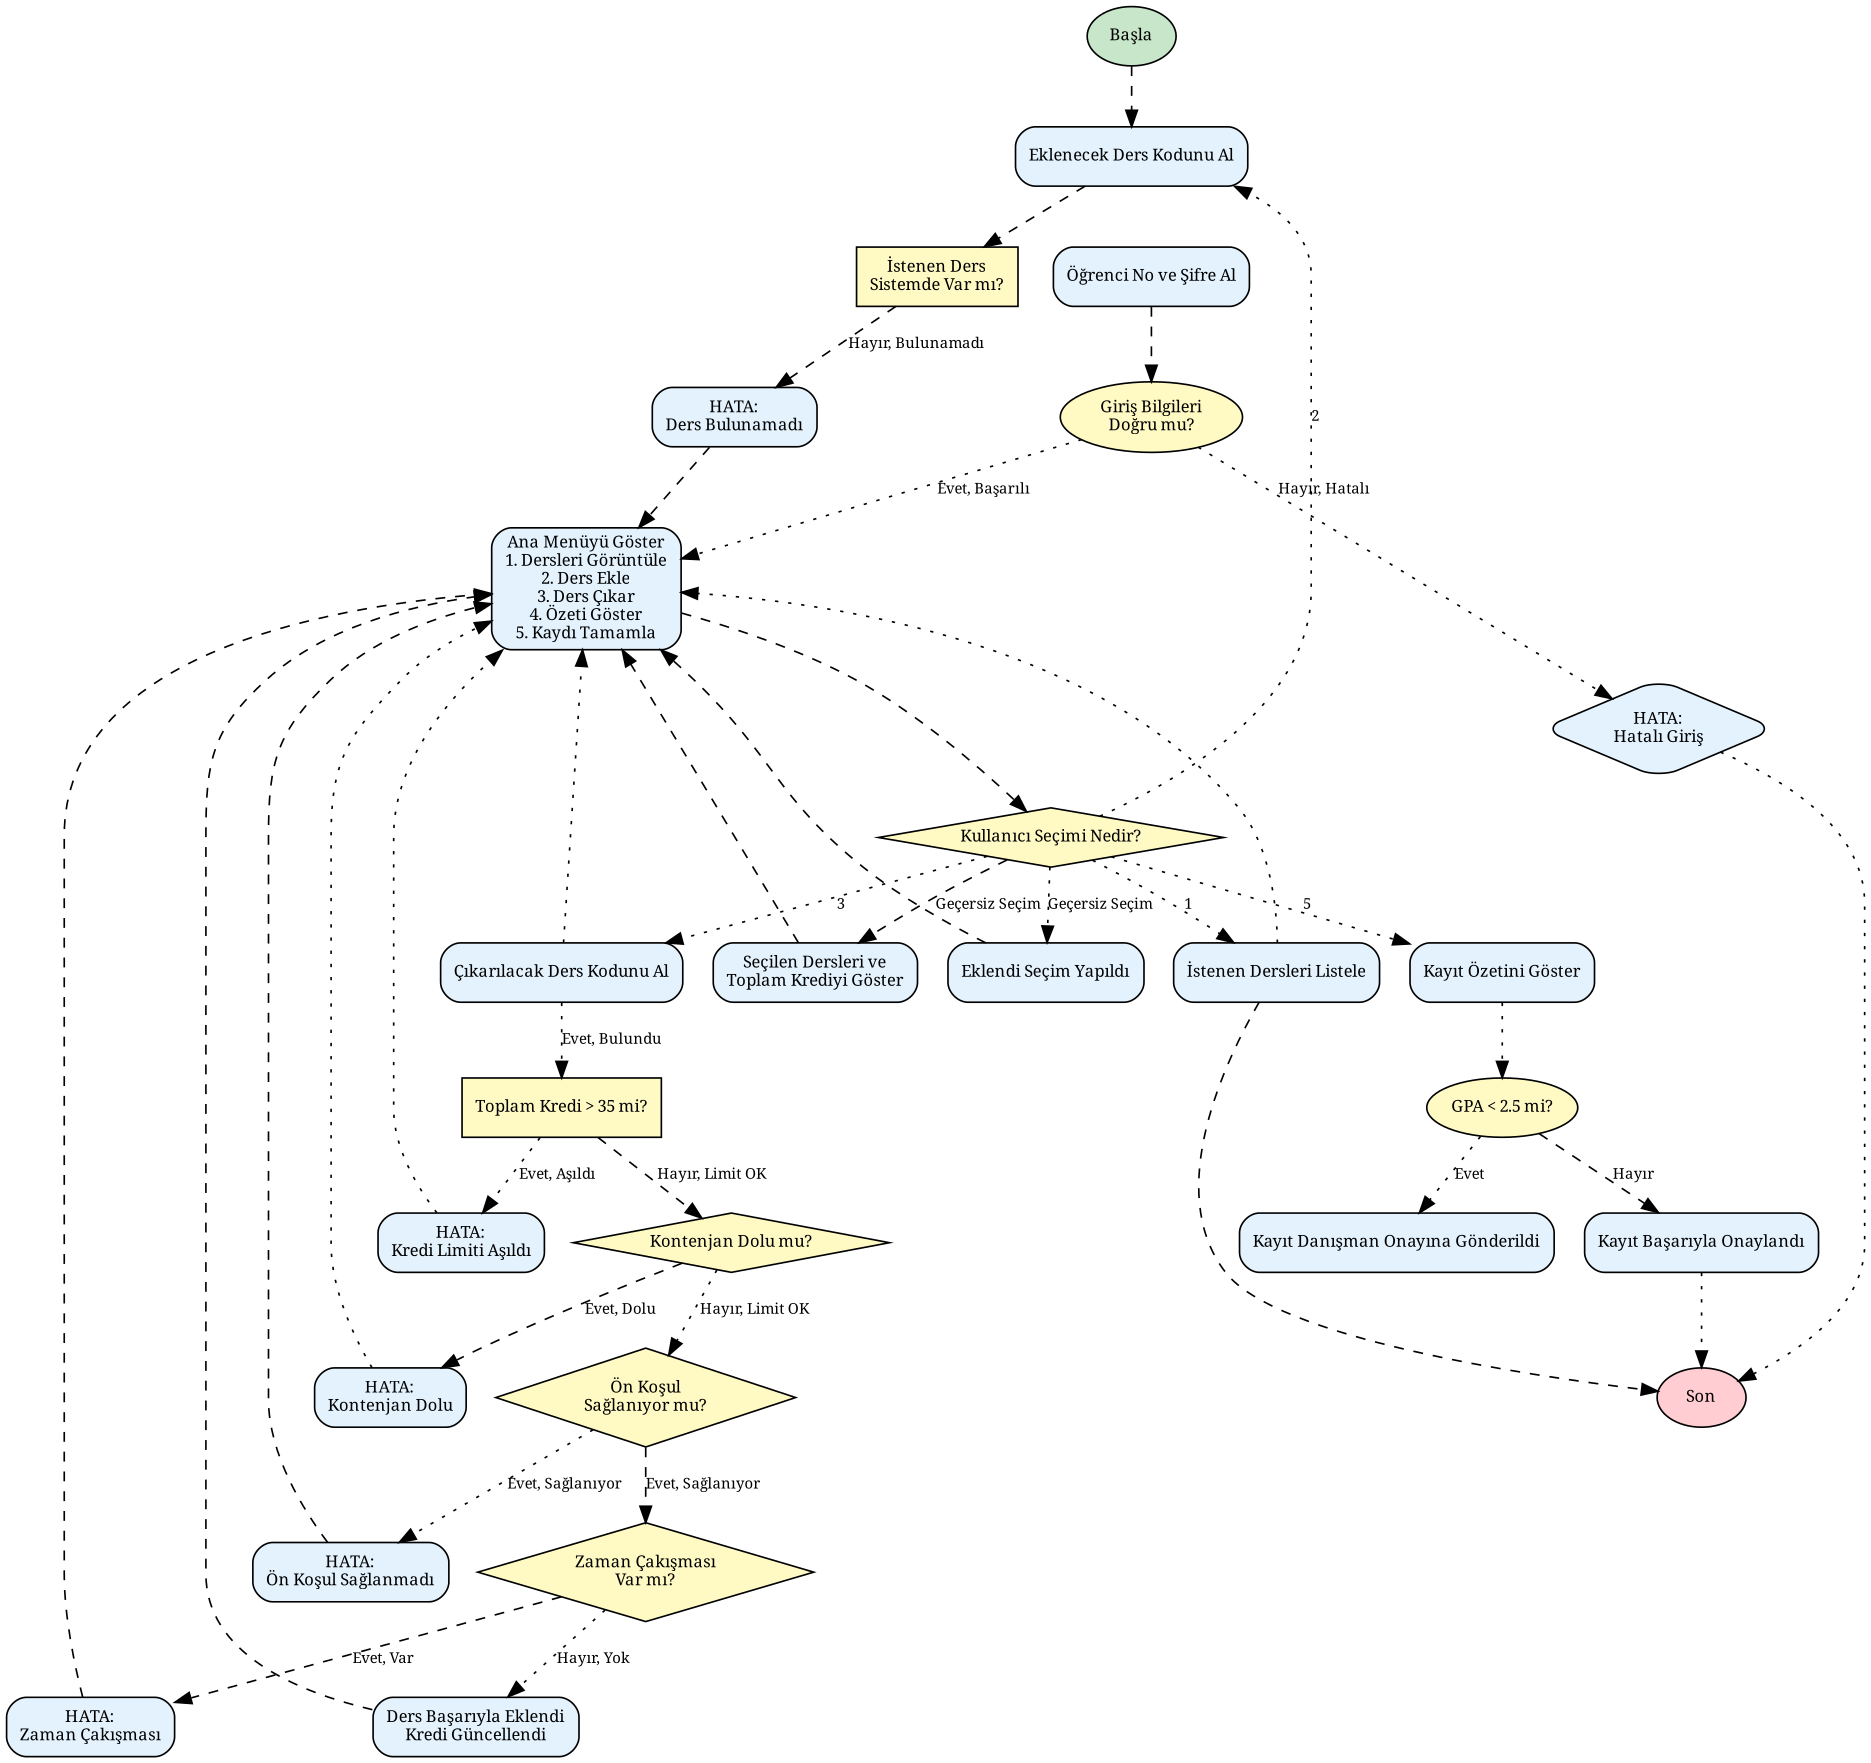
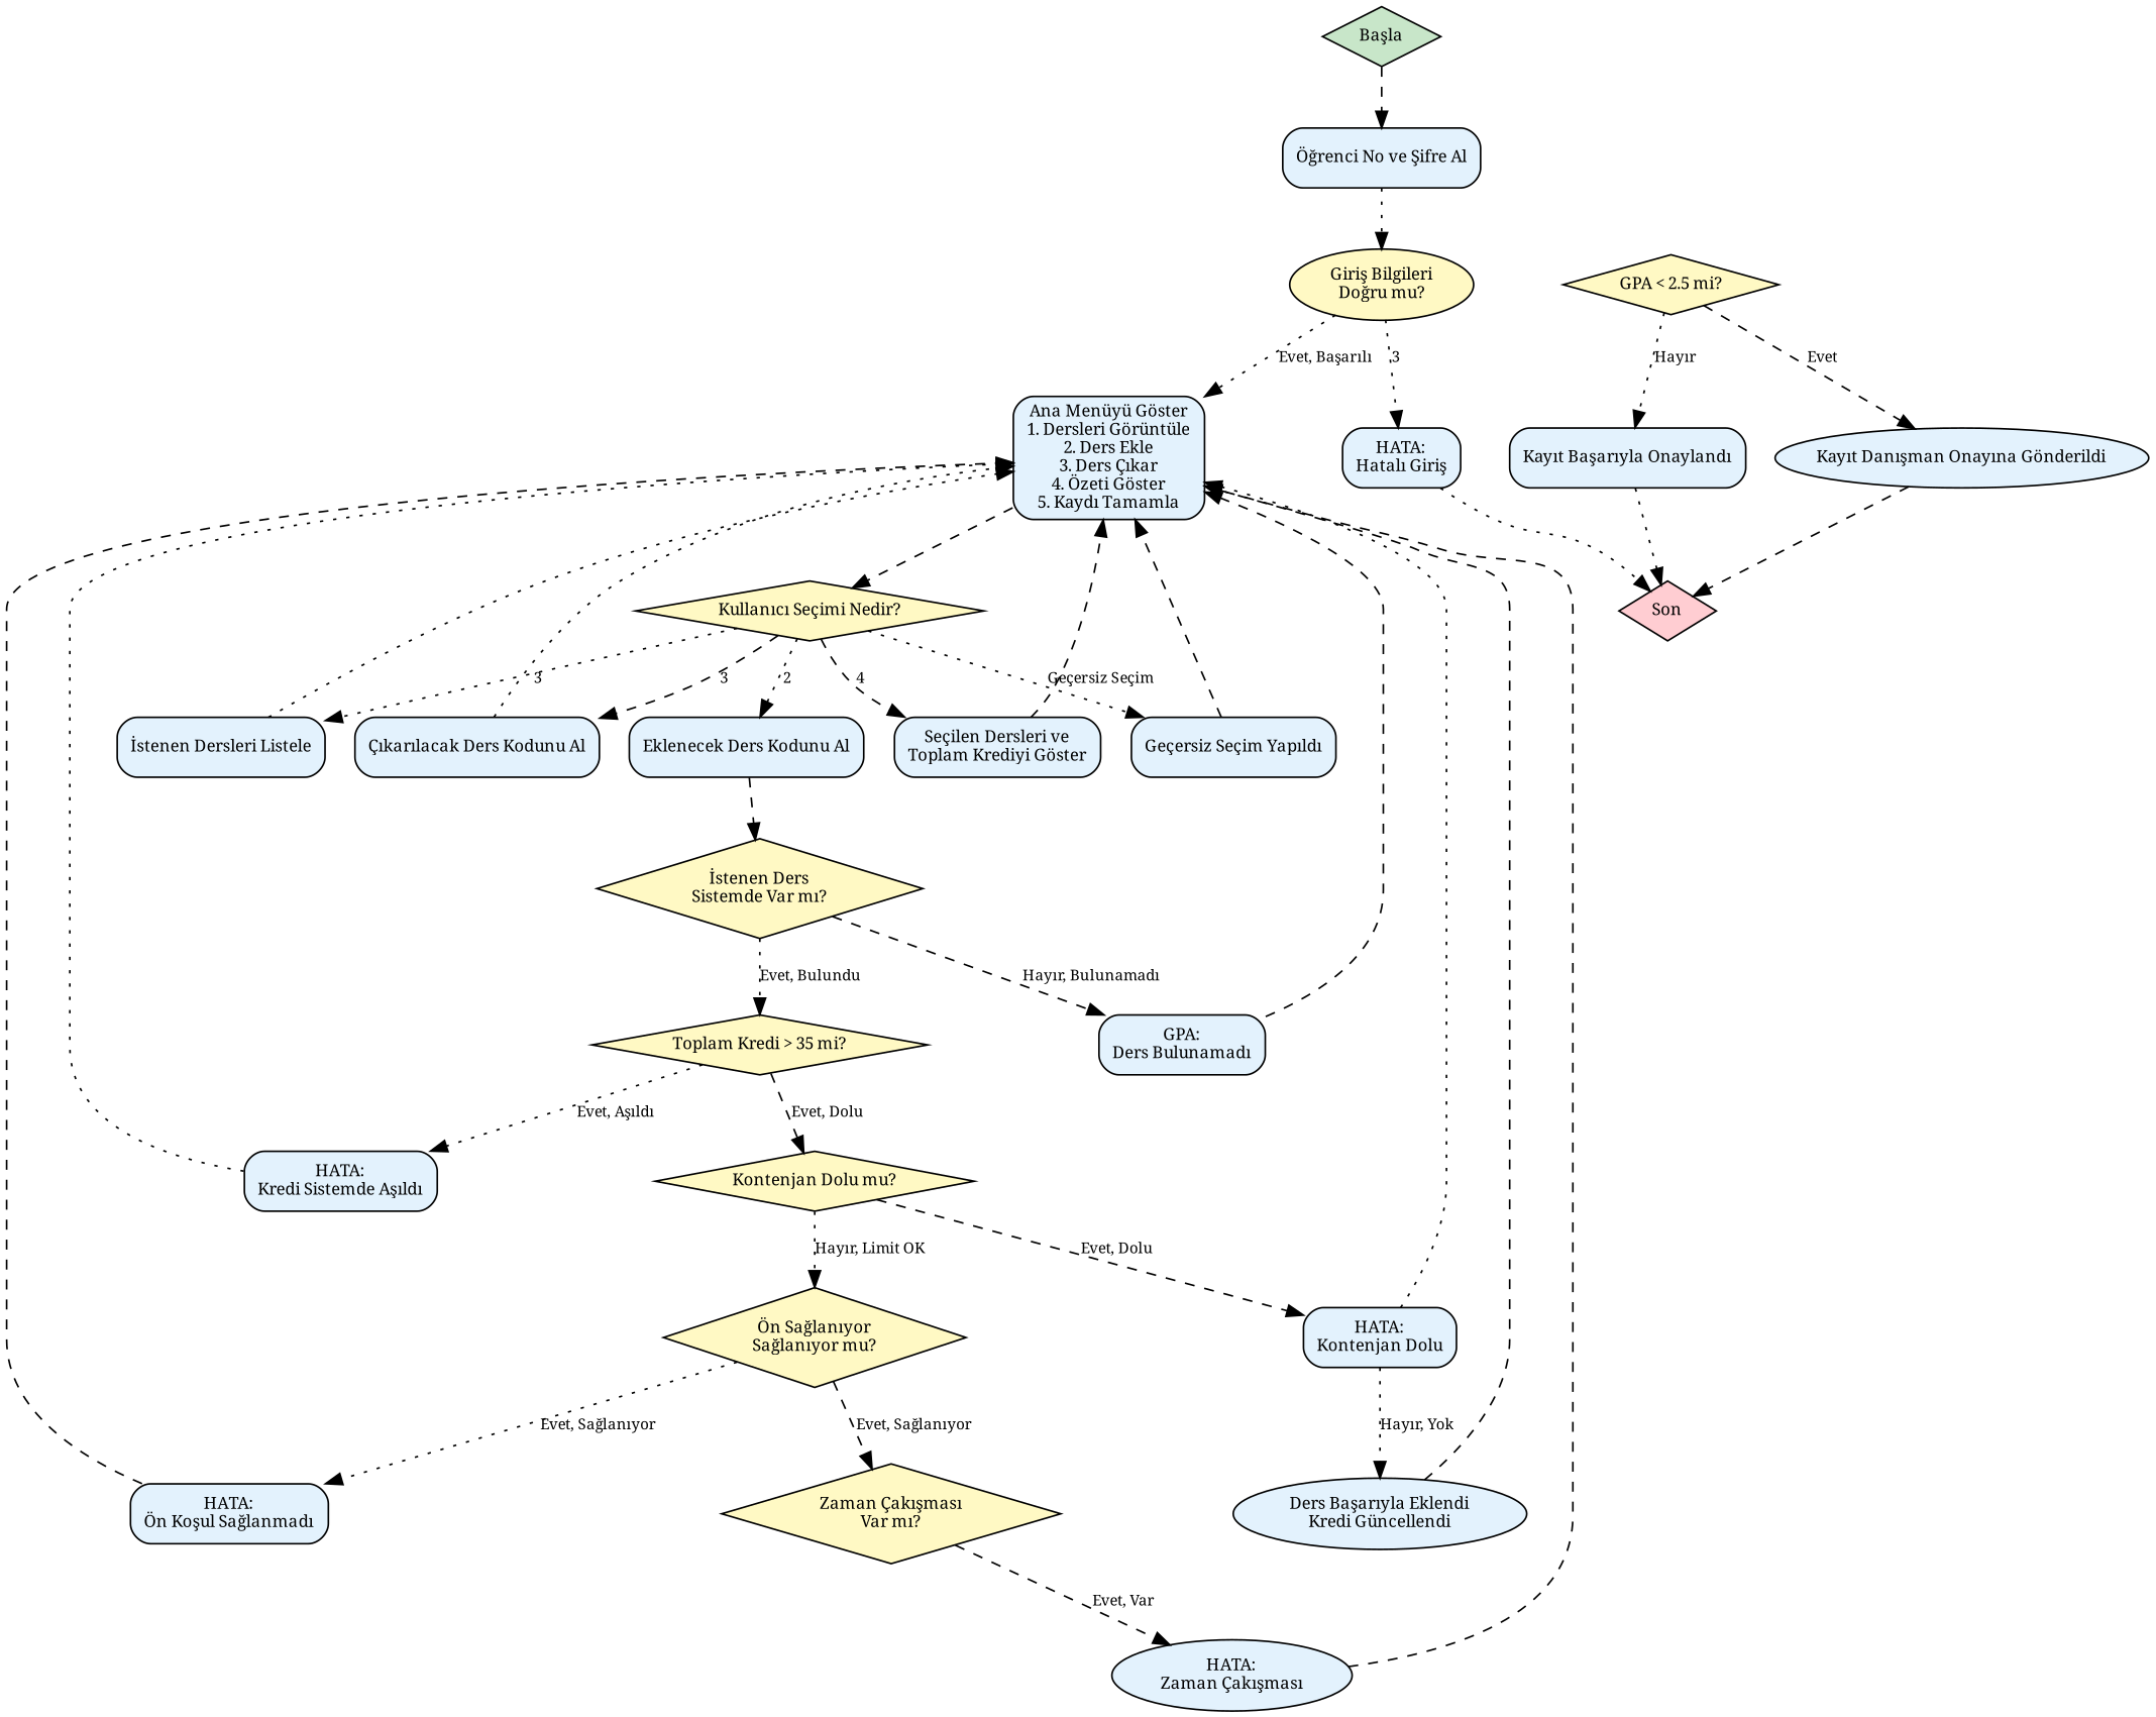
  digraph {
    fontname="Noto Serif"
    rankdir=TB
    node [fillcolor="#e3f2fd" fontname="Noto Serif" fontsize=10 shape=box style="rounded,filled"]
    edge [fontname="Noto Serif" fontsize=9 style=dashed]
-   n1 [fillcolor="#c8e6c9" label="Başla" shape=ellipse style=filled]
+   n1 [fillcolor="#c8e6c9" label="Başla" shape=diamond style=filled]
    n2 [label="Öğrenci No ve Şifre Al"]
    n3 [fillcolor="#fff9c4" label="Giriş Bilgileri\nDoğru mu?" shape=ellipse style=filled]
-   n4 [fillcolor="#ffcdd2" label=Son shape=ellipse style=filled]
+   n4 [fillcolor="#ffcdd2" label=Son shape=diamond style=filled]
    n5 [label="Ana Menüyü Göster\n1. Dersleri Görüntüle\n2. Ders Ekle\n3. Ders Çıkar\n4. Özeti Göster\n5. Kaydı Tamamla"]
-   n6 [label="HATA:\nHatalı Giriş" shape=diamond]
+   n6 [label="HATA:\nHatalı Giriş"]
    n7 [fillcolor="#fff9c4" label="Kullanıcı Seçimi Nedir?" shape=diamond style=filled]
    n8 [label="İstenen Dersleri Listele"]
    n9 [label="Eklenecek Ders Kodunu Al"]
    n10 [label="Çıkarılacak Ders Kodunu Al"]
    n11 [label="Seçilen Dersleri ve\nToplam Krediyi Göster"]
-   n12 [label="Kayıt Özetini Göster"]
-   n13 [label="Eklendi Seçim Yapıldı"]
-   n14 [fillcolor="#fff9c4" label="İstenen Ders\nSistemde Var mı?" style=filled]
-   n15 [fillcolor="#fff9c4" label="GPA < 2.5 mi?" shape=ellipse style=filled]
-   n16 [fillcolor="#fff9c4" label="Toplam Kredi > 35 mi?" style=filled]
-   n17 [label="HATA:\nDers Bulunamadı"]
+   n13 [label="Geçersiz Seçim Yapıldı"]
+   n14 [fillcolor="#fff9c4" label="İstenen Ders\nSistemde Var mı?" shape=diamond style=filled]
+   n15 [fillcolor="#fff9c4" label="GPA < 2.5 mi?" shape=diamond style=filled]
+   n16 [fillcolor="#fff9c4" label="Toplam Kredi > 35 mi?" shape=diamond style=filled]
+   n17 [label="GPA:\nDers Bulunamadı"]
    n18 [fillcolor="#fff9c4" label="Kontenjan Dolu mu?" shape=diamond style=filled]
-   n19 [label="HATA:\nKredi Limiti Aşıldı"]
-   n20 [fillcolor="#fff9c4" label="Ön Koşul\nSağlanıyor mu?" shape=diamond style=filled]
+   n19 [label="HATA:\nKredi Sistemde Aşıldı"]
+   n20 [fillcolor="#fff9c4" label="Ön Sağlanıyor\nSağlanıyor mu?" shape=diamond style=filled]
    n21 [label="HATA:\nKontenjan Dolu"]
    n22 [fillcolor="#fff9c4" label="Zaman Çakışması\nVar mı?" shape=diamond style=filled]
    n23 [label="HATA:\nÖn Koşul Sağlanmadı"]
-   n24 [label="HATA:\nZaman Çakışması"]
-   n25 [label="Ders Başarıyla Eklendi\nKredi Güncellendi"]
-   n26 [label="Kayıt Danışman Onayına Gönderildi"]
+   n24 [label="HATA:\nZaman Çakışması" shape=ellipse]
+   n25 [label="Ders Başarıyla Eklendi\nKredi Güncellendi" shape=ellipse]
+   n26 [label="Kayıt Danışman Onayına Gönderildi" shape=ellipse]
    n27 [label="Kayıt Başarıyla Onaylandı"]
-   n1 -> n9
-   n2 -> n3
+   n1 -> n2
+   n2 -> n3 [style=dotted]
    n3 -> n5 [label="Evet, Başarılı" style=dotted]
-   n3 -> n6 [label="Hayır, Hatalı" style=dotted]
+   n3 -> n6 [label=3 style=dotted]
    n5 -> n7
    n6 -> n4 [style=dotted]
-   n7 -> n8 [label=1 style=dotted]
+   n7 -> n8 [label=3 style=dotted]
    n7 -> n9 [label=2 style=dotted]
-   n7 -> n10 [label=3 style=dotted]
-   n7 -> n11 [label="Geçersiz Seçim"]
-   n7 -> n12 [label=5 style=dotted]
+   n7 -> n10 [label=3]
+   n7 -> n11 [label=4]
    n7 -> n13 [label="Geçersiz Seçim" style=dotted]
    n8 -> n5 [style=dotted]
    n9 -> n14
    n10 -> n5 [style=dotted]
    n11 -> n5
-   n12 -> n15 [style=dotted]
    n13 -> n5
-   n10 -> n16 [label="Evet, Bulundu" style=dotted]
+   n14 -> n16 [label="Evet, Bulundu" style=dotted]
    n14 -> n17 [label="Hayır, Bulunamadı"]
-   n15 -> n26 [label=Evet style=dotted]
-   n15 -> n27 [label="Hayır"]
-   n16 -> n18 [label="Hayır, Limit OK"]
+   n15 -> n26 [label=Evet]
+   n15 -> n27 [label="Hayır" style=dotted]
+   n16 -> n18 [label="Evet, Dolu"]
    n16 -> n19 [label="Evet, Aşıldı" style=dotted]
    n17 -> n5
    n18 -> n20 [label="Hayır, Limit OK" style=dotted]
    n18 -> n21 [label="Evet, Dolu"]
    n19 -> n5 [style=dotted]
    n20 -> n22 [label="Evet, Sağlanıyor"]
    n20 -> n23 [label="Evet, Sağlanıyor" style=dotted]
    n21 -> n5 [style=dotted]
    n22 -> n24 [label="Evet, Var"]
-   n22 -> n25 [label="Hayır, Yok" style=dotted]
+   n21 -> n25 [label="Hayır, Yok" style=dotted]
    n23 -> n5
    n24 -> n5
    n25 -> n5
-   n8 -> n4
+   n26 -> n4
    n27 -> n4 [style=dotted]
  }
